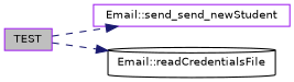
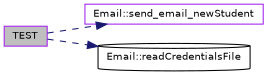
  digraph {
    rankdir=LR
    node [color=purple fillcolor=white fontname=Helvetica fontsize=10 shape=box style=filled]
    edge [color=midnightblue fontname=Helvetica fontsize=10 labelfontname=Helvetica labelfontsize=10 style=dashed]
    n1 [fillcolor=grey75 fontcolor=black height=0.2 label=TEST width=0.4]
-   n2 [height=0.2 label="Email::send_send_newStudent" width=0.4]
+   n2 [height=0.2 label="Email::send_email_newStudent" width=0.4]
    n3 [color=black height=0.2 label="Email::readCredentialsFile" shape=cylinder width=0.4]
    n1 -> n2
    n1 -> n3
  }
